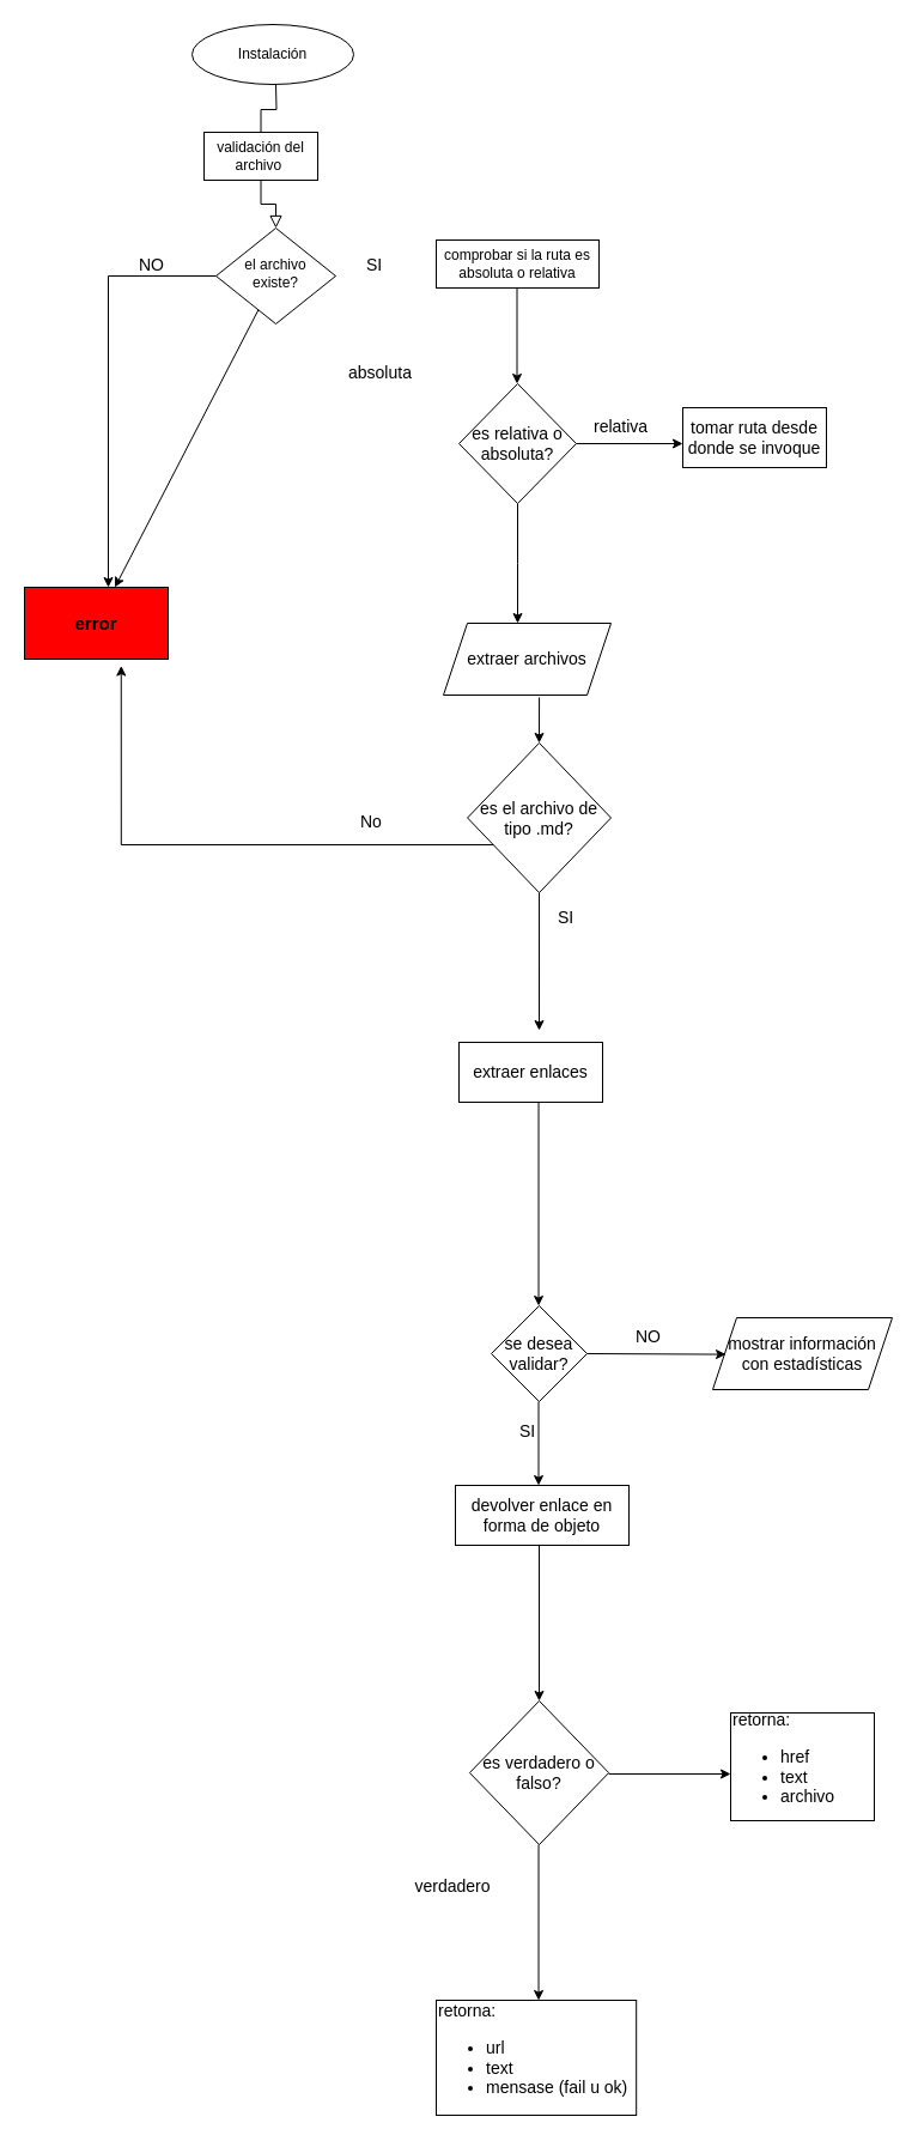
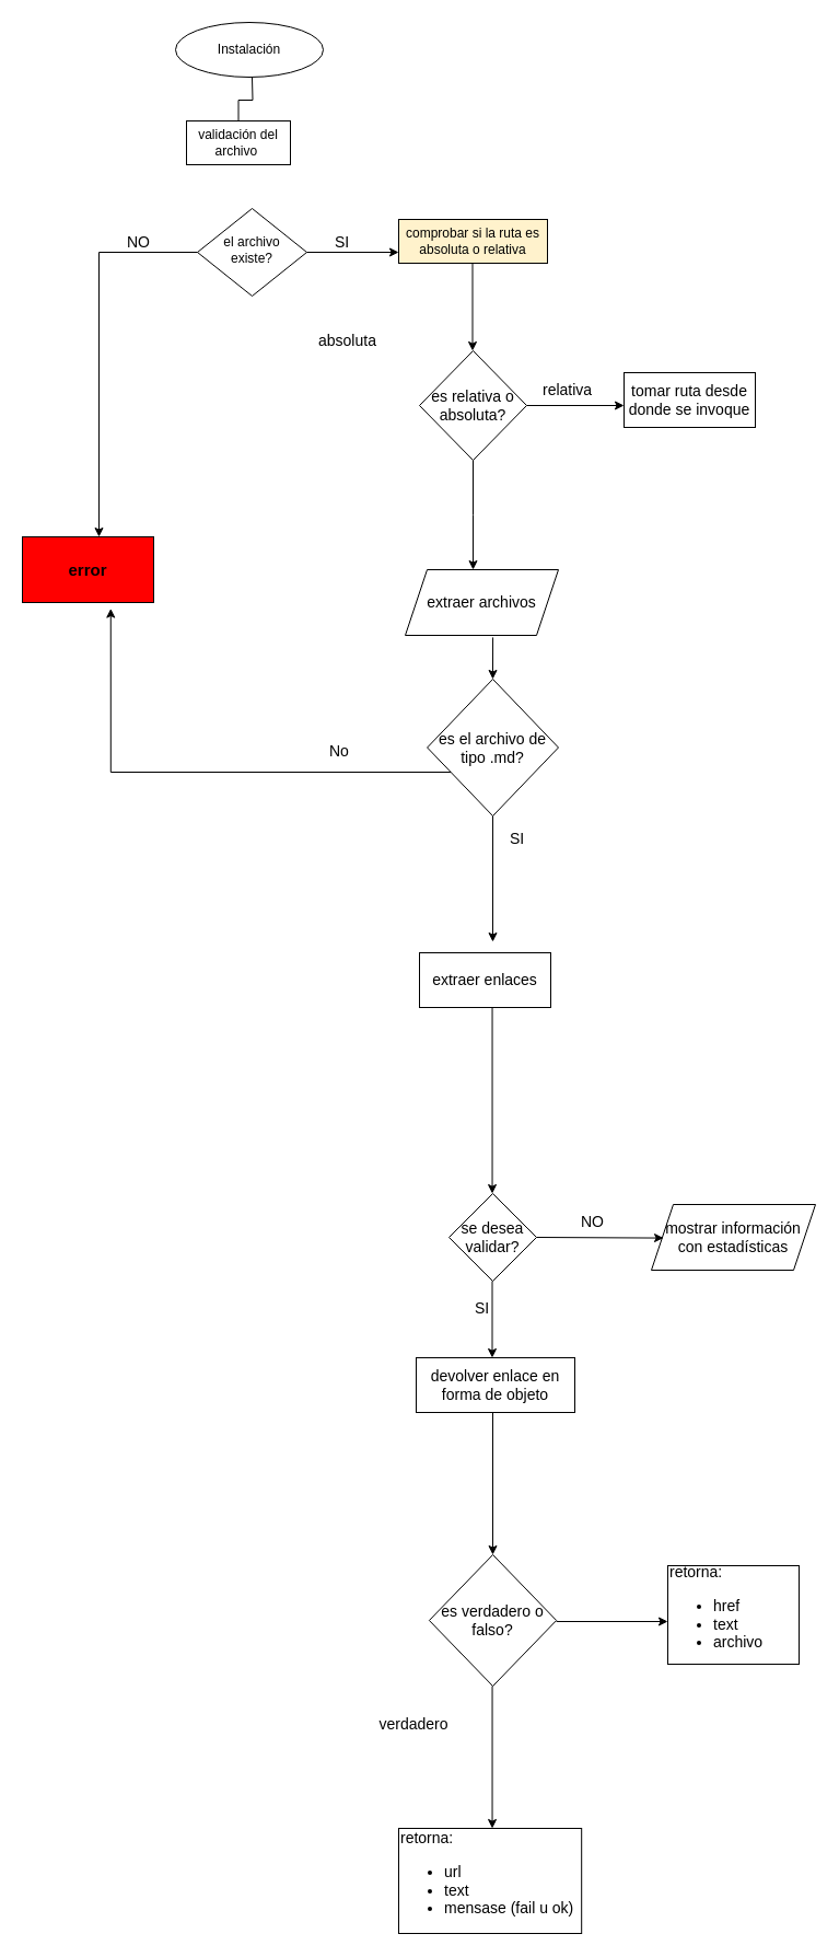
  <mxCell id="0" />
  <mxCell id="1" parent="0" />
- <mxCell id="2" value="" style="rounded=0;html=1;jettySize=auto;orthogonalLoop=1;fontSize=11;endArrow=block;endFill=0;endSize=8;strokeWidth=1;shadow=0;labelBackgroundColor=none;edgeStyle=orthogonalEdgeStyle;startArrow=none;" parent="1" source="6" target="3" edge="1"><mxGeometry relative="1" as="geometry" /></mxCell>
  <mxCell id="3" value="el archivo existe?" style="rhombus;whiteSpace=wrap;html=1;shadow=0;fontFamily=Helvetica;fontSize=12;align=center;strokeWidth=1;spacing=6;spacingTop=-4;" parent="1" vertex="1"><mxGeometry x="180" y="190" width="100" height="80" as="geometry" /></mxCell>
- <mxCell id="4" value="comprobar si la ruta es absoluta o relativa" style="rounded=0;whiteSpace=wrap;html=1;fontSize=12;glass=0;strokeWidth=1;shadow=0;" parent="1" vertex="1"><mxGeometry x="364" y="200" width="136" height="40" as="geometry" /></mxCell>
+ <mxCell id="4" value="comprobar si la ruta es absoluta o relativa" style="rounded=0;whiteSpace=wrap;html=1;fontSize=12;glass=0;strokeWidth=1;shadow=0;fillColor=#fff2cc;" parent="1" vertex="1"><mxGeometry x="364" y="200" width="136" height="40" as="geometry" /></mxCell>
  <mxCell id="5" value="&lt;b&gt;&lt;font style=&quot;font-size: 15px;&quot;&gt;error&lt;/font&gt;&lt;/b&gt;" style="rounded=0;whiteSpace=wrap;html=1;fillColor=#FF0000;" parent="1" vertex="1"><mxGeometry x="20" y="490" width="120" height="60" as="geometry" /></mxCell>
  <mxCell id="6" value="validación del archivo&amp;nbsp;" style="rounded=0;whiteSpace=wrap;html=1;" parent="1" vertex="1"><mxGeometry x="170" y="110" width="95" height="40" as="geometry" /></mxCell>
  <mxCell id="7" value="" style="rounded=0;html=1;jettySize=auto;orthogonalLoop=1;fontSize=11;endArrow=none;endFill=0;endSize=8;strokeWidth=1;shadow=0;labelBackgroundColor=none;edgeStyle=orthogonalEdgeStyle;" parent="1" target="6" edge="1"><mxGeometry relative="1" as="geometry"><mxPoint x="230" y="70" as="sourcePoint" /><mxPoint x="230" y="190" as="targetPoint" /></mxGeometry></mxCell>
  <mxCell id="8" value="" style="endArrow=none;html=1;rounded=0;fontSize=15;entryX=0;entryY=0.5;entryDx=0;entryDy=0;" parent="1" target="3" edge="1"><mxGeometry width="50" height="50" relative="1" as="geometry"><mxPoint x="90" y="230" as="sourcePoint" /><mxPoint x="140" y="180" as="targetPoint" /></mxGeometry></mxCell>
  <mxCell id="9" value="" style="endArrow=classic;html=1;rounded=0;fontSize=15;" parent="1" edge="1"><mxGeometry width="50" height="50" relative="1" as="geometry"><mxPoint x="90" y="230" as="sourcePoint" /><mxPoint x="90" y="490" as="targetPoint" /></mxGeometry></mxCell>
- <mxCell id="10" value="" style="endArrow=classic;html=1;rounded=0;fontSize=13;" parent="1" source="3" target="5" edge="1"><mxGeometry width="50" height="50" relative="1" as="geometry"><mxPoint x="250" y="280" as="sourcePoint" /><mxPoint x="350" y="230" as="targetPoint" /></mxGeometry></mxCell>
+ <mxCell id="10" value="" style="endArrow=classic;html=1;rounded=0;fontSize=13;entryX=0;entryY=0.75;entryDx=0;entryDy=0;" parent="1" source="3" target="4" edge="1"><mxGeometry width="50" height="50" relative="1" as="geometry"><mxPoint x="250" y="280" as="sourcePoint" /><mxPoint x="350" y="230" as="targetPoint" /></mxGeometry></mxCell>
  <mxCell id="11" value="SI" style="text;strokeColor=none;fillColor=none;align=left;verticalAlign=middle;spacingLeft=4;spacingRight=4;overflow=hidden;points=[[0,0.5],[1,0.5]];portConstraint=eastwest;rotatable=0;labelBackgroundColor=none;fontSize=14;" parent="1" vertex="1"><mxGeometry x="300" y="205" width="80" height="30" as="geometry" /></mxCell>
  <mxCell id="12" value="NO" style="text;strokeColor=none;fillColor=none;align=left;verticalAlign=middle;spacingLeft=4;spacingRight=4;overflow=hidden;points=[[0,0.5],[1,0.5]];portConstraint=eastwest;rotatable=0;labelBackgroundColor=none;fontSize=14;" parent="1" vertex="1"><mxGeometry x="110" y="205" width="80" height="30" as="geometry" /></mxCell>
  <mxCell id="13" value="" style="endArrow=classic;html=1;rounded=0;fontSize=14;" parent="1" edge="1"><mxGeometry width="50" height="50" relative="1" as="geometry"><mxPoint x="431.5" y="240" as="sourcePoint" /><mxPoint x="431.5" y="320" as="targetPoint" /></mxGeometry></mxCell>
  <mxCell id="14" value="" style="edgeStyle=orthogonalEdgeStyle;rounded=0;orthogonalLoop=1;jettySize=auto;html=1;fontSize=14;" parent="1" source="16" edge="1"><mxGeometry relative="1" as="geometry"><mxPoint x="570" y="370" as="targetPoint" /></mxGeometry></mxCell>
  <mxCell id="15" value="" style="edgeStyle=orthogonalEdgeStyle;rounded=0;orthogonalLoop=1;jettySize=auto;html=1;fontSize=14;" parent="1" source="16" edge="1"><mxGeometry relative="1" as="geometry"><mxPoint x="432" y="520" as="targetPoint" /></mxGeometry></mxCell>
  <mxCell id="16" value="es relativa o absoluta?" style="rhombus;whiteSpace=wrap;html=1;rounded=0;labelBackgroundColor=none;fontSize=14;fillColor=#FFFFFF;" parent="1" vertex="1"><mxGeometry x="383" y="320" width="98" height="100" as="geometry" /></mxCell>
  <mxCell id="17" value="absoluta" style="text;strokeColor=none;fillColor=none;align=left;verticalAlign=middle;spacingLeft=4;spacingRight=4;overflow=hidden;points=[[0,0.5],[1,0.5]];portConstraint=eastwest;rotatable=0;rounded=0;labelBackgroundColor=none;fontSize=14;" parent="1" vertex="1"><mxGeometry x="285" y="295" width="70" height="30" as="geometry" /></mxCell>
  <mxCell id="18" value="relativa" style="text;strokeColor=none;fillColor=none;align=left;verticalAlign=middle;spacingLeft=4;spacingRight=4;overflow=hidden;points=[[0,0.5],[1,0.5]];portConstraint=eastwest;rotatable=0;rounded=0;labelBackgroundColor=none;fontSize=14;" parent="1" vertex="1"><mxGeometry x="490" y="340" width="59" height="30" as="geometry" /></mxCell>
  <mxCell id="19" value="tomar ruta desde donde se invoque" style="rounded=0;whiteSpace=wrap;html=1;labelBackgroundColor=none;fontSize=14;fillColor=#FFFFFF;" parent="1" vertex="1"><mxGeometry x="570" y="340" width="120" height="50" as="geometry" /></mxCell>
  <mxCell id="20" value="extraer archivos" style="shape=parallelogram;perimeter=parallelogramPerimeter;whiteSpace=wrap;html=1;fixedSize=1;rounded=0;labelBackgroundColor=none;fontSize=14;fillColor=#FFFFFF;" parent="1" vertex="1"><mxGeometry x="370" y="520" width="140" height="60" as="geometry" /></mxCell>
  <mxCell id="21" value="" style="edgeStyle=orthogonalEdgeStyle;rounded=0;orthogonalLoop=1;jettySize=auto;html=1;fontSize=14;entryX=0.673;entryY=1.093;entryDx=0;entryDy=0;entryPerimeter=0;" parent="1" source="22" target="5" edge="1"><mxGeometry relative="1" as="geometry"><mxPoint x="100" y="700" as="targetPoint" /><Array as="points"><mxPoint x="101" y="705" /></Array></mxGeometry></mxCell>
  <mxCell id="22" value="es el archivo de tipo .md?" style="rhombus;whiteSpace=wrap;html=1;rounded=0;labelBackgroundColor=none;fontSize=14;fillColor=#FFFFFF;" parent="1" vertex="1"><mxGeometry x="390.08" y="620" width="119.92" height="125" as="geometry" /></mxCell>
  <mxCell id="23" value="No" style="text;strokeColor=none;fillColor=none;align=left;verticalAlign=middle;spacingLeft=4;spacingRight=4;overflow=hidden;points=[[0,0.5],[1,0.5]];portConstraint=eastwest;rotatable=0;rounded=0;labelBackgroundColor=none;fontSize=14;" parent="1" vertex="1"><mxGeometry x="295" y="670" width="35" height="30" as="geometry" /></mxCell>
  <mxCell id="24" value="SI" style="text;strokeColor=none;fillColor=none;align=left;verticalAlign=middle;spacingLeft=4;spacingRight=4;overflow=hidden;points=[[0,0.5],[1,0.5]];portConstraint=eastwest;rotatable=0;rounded=0;labelBackgroundColor=none;fontSize=14;" parent="1" vertex="1"><mxGeometry x="460" y="750" width="80" height="30" as="geometry" /></mxCell>
  <mxCell id="25" value="extraer enlaces" style="rounded=0;whiteSpace=wrap;html=1;labelBackgroundColor=none;fontSize=14;fillColor=#FFFFFF;" parent="1" vertex="1"><mxGeometry x="383" y="870" width="120" height="50" as="geometry" /></mxCell>
  <mxCell id="26" value="se desea validar?" style="rhombus;whiteSpace=wrap;html=1;rounded=0;labelBackgroundColor=none;fontSize=14;fillColor=#FFFFFF;" parent="1" vertex="1"><mxGeometry x="410" y="1090" width="80" height="80" as="geometry" /></mxCell>
  <mxCell id="27" value="" style="endArrow=classic;html=1;rounded=0;fontSize=14;" parent="1" edge="1"><mxGeometry width="50" height="50" relative="1" as="geometry"><mxPoint x="449.5" y="1170" as="sourcePoint" /><mxPoint x="449.5" y="1240" as="targetPoint" /></mxGeometry></mxCell>
  <mxCell id="28" value="devolver enlace en forma de objeto" style="rounded=0;whiteSpace=wrap;html=1;labelBackgroundColor=none;fontSize=14;fillColor=#FFFFFF;" parent="1" vertex="1"><mxGeometry x="380" y="1240" width="145" height="50" as="geometry" /></mxCell>
  <mxCell id="29" value="SI" style="text;html=1;align=center;verticalAlign=middle;resizable=0;points=[];autosize=1;strokeColor=none;fillColor=none;fontSize=14;" parent="1" vertex="1"><mxGeometry x="420" y="1180" width="40" height="30" as="geometry" /></mxCell>
  <mxCell id="30" value="NO" style="text;strokeColor=none;fillColor=none;align=left;verticalAlign=middle;spacingLeft=4;spacingRight=4;overflow=hidden;points=[[0,0.5],[1,0.5]];portConstraint=eastwest;rotatable=0;rounded=0;labelBackgroundColor=none;fontSize=14;" parent="1" vertex="1"><mxGeometry x="525" y="1100" width="80" height="30" as="geometry" /></mxCell>
  <mxCell id="31" value="mostrar información con estadísticas" style="shape=parallelogram;perimeter=parallelogramPerimeter;whiteSpace=wrap;html=1;fixedSize=1;rounded=0;labelBackgroundColor=none;fontSize=14;fillColor=#FFFFFF;" parent="1" vertex="1"><mxGeometry x="595" y="1100" width="150" height="60" as="geometry" /></mxCell>
  <mxCell id="32" value="es verdadero o falso?" style="rhombus;whiteSpace=wrap;html=1;rounded=0;labelBackgroundColor=none;fontSize=14;fillColor=#FFFFFF;" parent="1" vertex="1"><mxGeometry x="391.92" y="1420" width="116.25" height="120" as="geometry" /></mxCell>
  <mxCell id="33" value="verdadero" style="text;html=1;strokeColor=none;fillColor=none;align=center;verticalAlign=middle;whiteSpace=wrap;rounded=0;labelBackgroundColor=none;fontSize=14;" parent="1" vertex="1"><mxGeometry x="348" y="1560" width="60" height="30" as="geometry" /></mxCell>
  <mxCell id="34" value="&lt;div style=&quot;&quot;&gt;&lt;span style=&quot;background-color: initial;&quot;&gt;retorna:&lt;/span&gt;&lt;/div&gt;&lt;div style=&quot;&quot;&gt;&lt;ul&gt;&lt;li style=&quot;&quot;&gt;url&lt;/li&gt;&lt;li style=&quot;&quot;&gt;text&lt;/li&gt;&lt;li&gt;mensase (fail u ok)&lt;/li&gt;&lt;/ul&gt;&lt;/div&gt;" style="rounded=0;whiteSpace=wrap;html=1;labelBackgroundColor=none;fontSize=14;fillColor=#FFFFFF;align=left;" parent="1" vertex="1"><mxGeometry x="364" y="1670" width="167.18" height="96" as="geometry" /></mxCell>
  <mxCell id="35" value="retorna:&lt;br&gt;&lt;ul&gt;&lt;li style=&quot;&quot;&gt;href&lt;/li&gt;&lt;li style=&quot;&quot;&gt;text&lt;/li&gt;&lt;li&gt;archivo&lt;/li&gt;&lt;/ul&gt;" style="rounded=0;whiteSpace=wrap;html=1;labelBackgroundColor=none;fontSize=14;fillColor=#FFFFFF;align=left;" parent="1" vertex="1"><mxGeometry x="610" y="1430" width="120" height="90" as="geometry" /></mxCell>
  <mxCell id="36" value="" style="endArrow=classic;html=1;rounded=0;" parent="1" edge="1"><mxGeometry width="50" height="50" relative="1" as="geometry"><mxPoint x="449.54" y="920" as="sourcePoint" /><mxPoint x="449.54" y="1090" as="targetPoint" /></mxGeometry></mxCell>
  <mxCell id="37" value="" style="endArrow=classic;html=1;rounded=0;exitX=0.5;exitY=1;exitDx=0;exitDy=0;" parent="1" source="22" edge="1"><mxGeometry width="50" height="50" relative="1" as="geometry"><mxPoint x="400" y="840" as="sourcePoint" /><mxPoint x="450" y="860" as="targetPoint" /></mxGeometry></mxCell>
  <mxCell id="38" value="" style="endArrow=classic;html=1;rounded=0;exitX=0.572;exitY=1.032;exitDx=0;exitDy=0;exitPerimeter=0;" parent="1" source="20" edge="1"><mxGeometry width="50" height="50" relative="1" as="geometry"><mxPoint x="400" y="610" as="sourcePoint" /><mxPoint x="450" y="620" as="targetPoint" /></mxGeometry></mxCell>
  <mxCell id="39" value="" style="endArrow=classic;html=1;rounded=0;entryX=1.013;entryY=1.02;entryDx=0;entryDy=0;entryPerimeter=0;" parent="1" target="30" edge="1"><mxGeometry width="50" height="50" relative="1" as="geometry"><mxPoint x="490" y="1130" as="sourcePoint" /><mxPoint x="540" y="1080" as="targetPoint" /></mxGeometry></mxCell>
  <mxCell id="40" value="" style="endArrow=classic;html=1;rounded=0;" parent="1" edge="1"><mxGeometry width="50" height="50" relative="1" as="geometry"><mxPoint x="450" y="1290" as="sourcePoint" /><mxPoint x="450" y="1420" as="targetPoint" /></mxGeometry></mxCell>
  <mxCell id="41" value="" style="endArrow=classic;html=1;rounded=0;" parent="1" edge="1"><mxGeometry width="50" height="50" relative="1" as="geometry"><mxPoint x="449.54" y="1540" as="sourcePoint" /><mxPoint x="449.54" y="1670" as="targetPoint" /></mxGeometry></mxCell>
  <mxCell id="42" value="" style="endArrow=classic;html=1;rounded=0;" parent="1" edge="1"><mxGeometry width="50" height="50" relative="1" as="geometry"><mxPoint x="508.17" y="1481" as="sourcePoint" /><mxPoint x="610" y="1481" as="targetPoint" /></mxGeometry></mxCell>
  <mxCell id="43" value="Instalación" style="ellipse;whiteSpace=wrap;html=1;" parent="1" vertex="1"><mxGeometry x="160" width="135" height="50" as="geometry" y="20" /></mxCell>
